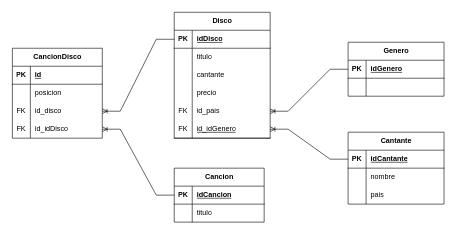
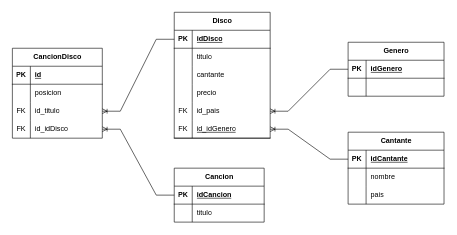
  <mxCell id="0" />
  <mxCell id="1" parent="0" />
  <mxCell id="2" value="Cancion" style="shape=table;startSize=30;container=1;collapsible=1;childLayout=tableLayout;fixedRows=1;rowLines=0;fontStyle=1;align=center;resizeLast=1;html=1;" vertex="1" parent="1"><mxGeometry x="290" y="280" width="150" height="90" as="geometry" /></mxCell>
  <mxCell id="3" value="" style="shape=tableRow;horizontal=0;startSize=0;swimlaneHead=0;swimlaneBody=0;fillColor=none;collapsible=0;dropTarget=0;points=[[0,0.5],[1,0.5]];portConstraint=eastwest;top=0;left=0;right=0;bottom=1;" vertex="1" parent="2"><mxGeometry y="30" width="150" height="30" as="geometry" /></mxCell>
  <mxCell id="4" value="PK" style="shape=partialRectangle;connectable=0;fillColor=none;top=0;left=0;bottom=0;right=0;fontStyle=1;overflow=hidden;whiteSpace=wrap;html=1;" vertex="1" parent="3"><mxGeometry width="30" height="30" as="geometry"><mxRectangle width="30" height="30" as="alternateBounds" /></mxGeometry></mxCell>
  <mxCell id="5" value="idCancion" style="shape=partialRectangle;connectable=0;fillColor=none;top=0;left=0;bottom=0;right=0;align=left;spacingLeft=6;fontStyle=5;overflow=hidden;whiteSpace=wrap;html=1;" vertex="1" parent="3"><mxGeometry x="30" width="120" height="30" as="geometry"><mxRectangle width="120" height="30" as="alternateBounds" /></mxGeometry></mxCell>
  <mxCell id="6" value="" style="shape=tableRow;horizontal=0;startSize=0;swimlaneHead=0;swimlaneBody=0;fillColor=none;collapsible=0;dropTarget=0;points=[[0,0.5],[1,0.5]];portConstraint=eastwest;top=0;left=0;right=0;bottom=0;" vertex="1" parent="2"><mxGeometry y="60" width="150" height="30" as="geometry" /></mxCell>
  <mxCell id="7" value="" style="shape=partialRectangle;connectable=0;fillColor=none;top=0;left=0;bottom=0;right=0;editable=1;overflow=hidden;whiteSpace=wrap;html=1;" vertex="1" parent="6"><mxGeometry width="30" height="30" as="geometry"><mxRectangle width="30" height="30" as="alternateBounds" /></mxGeometry></mxCell>
  <mxCell id="8" value="titulo" style="shape=partialRectangle;connectable=0;fillColor=none;top=0;left=0;bottom=0;right=0;align=left;spacingLeft=6;overflow=hidden;whiteSpace=wrap;html=1;" vertex="1" parent="6"><mxGeometry x="30" width="120" height="30" as="geometry"><mxRectangle width="120" height="30" as="alternateBounds" /></mxGeometry></mxCell>
  <mxCell id="9" value="Disco" style="shape=table;startSize=30;container=1;collapsible=1;childLayout=tableLayout;fixedRows=1;rowLines=0;fontStyle=1;align=center;resizeLast=1;html=1;" vertex="1" parent="1"><mxGeometry x="290" y="20" width="160" height="210" as="geometry" /></mxCell>
  <mxCell id="10" value="" style="shape=tableRow;horizontal=0;startSize=0;swimlaneHead=0;swimlaneBody=0;fillColor=none;collapsible=0;dropTarget=0;points=[[0,0.5],[1,0.5]];portConstraint=eastwest;top=0;left=0;right=0;bottom=1;" vertex="1" parent="9"><mxGeometry y="30" width="160" height="30" as="geometry" /></mxCell>
  <mxCell id="11" value="PK" style="shape=partialRectangle;connectable=0;fillColor=none;top=0;left=0;bottom=0;right=0;fontStyle=1;overflow=hidden;whiteSpace=wrap;html=1;" vertex="1" parent="10"><mxGeometry width="30" height="30" as="geometry"><mxRectangle width="30" height="30" as="alternateBounds" /></mxGeometry></mxCell>
  <mxCell id="12" value="idDisco" style="shape=partialRectangle;connectable=0;fillColor=none;top=0;left=0;bottom=0;right=0;align=left;spacingLeft=6;fontStyle=5;overflow=hidden;whiteSpace=wrap;html=1;" vertex="1" parent="10"><mxGeometry x="30" width="130" height="30" as="geometry"><mxRectangle width="130" height="30" as="alternateBounds" /></mxGeometry></mxCell>
  <mxCell id="13" value="" style="shape=tableRow;horizontal=0;startSize=0;swimlaneHead=0;swimlaneBody=0;fillColor=none;collapsible=0;dropTarget=0;points=[[0,0.5],[1,0.5]];portConstraint=eastwest;top=0;left=0;right=0;bottom=0;" vertex="1" parent="9"><mxGeometry y="60" width="160" height="30" as="geometry" /></mxCell>
  <mxCell id="14" value="" style="shape=partialRectangle;connectable=0;fillColor=none;top=0;left=0;bottom=0;right=0;editable=1;overflow=hidden;whiteSpace=wrap;html=1;" vertex="1" parent="13"><mxGeometry width="30" height="30" as="geometry"><mxRectangle width="30" height="30" as="alternateBounds" /></mxGeometry></mxCell>
  <mxCell id="15" value="titulo" style="shape=partialRectangle;connectable=0;fillColor=none;top=0;left=0;bottom=0;right=0;align=left;spacingLeft=6;overflow=hidden;whiteSpace=wrap;html=1;" vertex="1" parent="13"><mxGeometry x="30" width="130" height="30" as="geometry"><mxRectangle width="130" height="30" as="alternateBounds" /></mxGeometry></mxCell>
  <mxCell id="16" value="" style="shape=tableRow;horizontal=0;startSize=0;swimlaneHead=0;swimlaneBody=0;fillColor=none;collapsible=0;dropTarget=0;points=[[0,0.5],[1,0.5]];portConstraint=eastwest;top=0;left=0;right=0;bottom=0;" vertex="1" parent="9"><mxGeometry y="90" width="160" height="30" as="geometry" /></mxCell>
  <mxCell id="17" value="" style="shape=partialRectangle;connectable=0;fillColor=none;top=0;left=0;bottom=0;right=0;editable=1;overflow=hidden;whiteSpace=wrap;html=1;" vertex="1" parent="16"><mxGeometry width="30" height="30" as="geometry"><mxRectangle width="30" height="30" as="alternateBounds" /></mxGeometry></mxCell>
  <mxCell id="18" value="cantante" style="shape=partialRectangle;connectable=0;fillColor=none;top=0;left=0;bottom=0;right=0;align=left;spacingLeft=6;overflow=hidden;whiteSpace=wrap;html=1;" vertex="1" parent="16"><mxGeometry x="30" width="130" height="30" as="geometry"><mxRectangle width="130" height="30" as="alternateBounds" /></mxGeometry></mxCell>
  <mxCell id="19" value="" style="shape=tableRow;horizontal=0;startSize=0;swimlaneHead=0;swimlaneBody=0;fillColor=none;collapsible=0;dropTarget=0;points=[[0,0.5],[1,0.5]];portConstraint=eastwest;top=0;left=0;right=0;bottom=0;" vertex="1" parent="9"><mxGeometry y="120" width="160" height="30" as="geometry" /></mxCell>
  <mxCell id="20" value="" style="shape=partialRectangle;connectable=0;fillColor=none;top=0;left=0;bottom=0;right=0;editable=1;overflow=hidden;whiteSpace=wrap;html=1;" vertex="1" parent="19"><mxGeometry width="30" height="30" as="geometry"><mxRectangle width="30" height="30" as="alternateBounds" /></mxGeometry></mxCell>
  <mxCell id="21" value="precio" style="shape=partialRectangle;connectable=0;fillColor=none;top=0;left=0;bottom=0;right=0;align=left;spacingLeft=6;overflow=hidden;whiteSpace=wrap;html=1;" vertex="1" parent="19"><mxGeometry x="30" width="130" height="30" as="geometry"><mxRectangle width="130" height="30" as="alternateBounds" /></mxGeometry></mxCell>
  <mxCell id="22" value="" style="shape=tableRow;horizontal=0;startSize=0;swimlaneHead=0;swimlaneBody=0;fillColor=none;collapsible=0;dropTarget=0;points=[[0,0.5],[1,0.5]];portConstraint=eastwest;top=0;left=0;right=0;bottom=0;" vertex="1" parent="9"><mxGeometry y="150" width="160" height="30" as="geometry" /></mxCell>
  <mxCell id="23" value="FK" style="shape=partialRectangle;connectable=0;fillColor=none;top=0;left=0;bottom=0;right=0;editable=1;overflow=hidden;whiteSpace=wrap;html=1;" vertex="1" parent="22"><mxGeometry width="30" height="30" as="geometry"><mxRectangle width="30" height="30" as="alternateBounds" /></mxGeometry></mxCell>
  <mxCell id="24" value="id_pais" style="shape=partialRectangle;connectable=0;fillColor=none;top=0;left=0;bottom=0;right=0;align=left;spacingLeft=6;overflow=hidden;whiteSpace=wrap;html=1;" vertex="1" parent="22"><mxGeometry x="30" width="130" height="30" as="geometry"><mxRectangle width="130" height="30" as="alternateBounds" /></mxGeometry></mxCell>
  <mxCell id="25" value="" style="shape=tableRow;horizontal=0;startSize=0;swimlaneHead=0;swimlaneBody=0;fillColor=none;collapsible=0;dropTarget=0;points=[[0,0.5],[1,0.5]];portConstraint=eastwest;top=0;left=0;right=0;bottom=1;" vertex="1" parent="9"><mxGeometry y="180" width="160" height="30" as="geometry" /></mxCell>
  <mxCell id="26" value="&lt;span style=&quot;font-weight: normal;&quot;&gt;FK&lt;/span&gt;" style="shape=partialRectangle;connectable=0;fillColor=none;top=0;left=0;bottom=0;right=0;fontStyle=1;overflow=hidden;whiteSpace=wrap;html=1;" vertex="1" parent="25"><mxGeometry width="30" height="30" as="geometry"><mxRectangle width="30" height="30" as="alternateBounds" /></mxGeometry></mxCell>
  <mxCell id="27" value="id_idGenero" style="shape=partialRectangle;connectable=0;fillColor=none;top=0;left=0;bottom=0;right=0;align=left;spacingLeft=6;fontStyle=4;overflow=hidden;whiteSpace=wrap;html=1;" vertex="1" parent="25"><mxGeometry x="30" width="130" height="30" as="geometry"><mxRectangle width="130" height="30" as="alternateBounds" /></mxGeometry></mxCell>
  <mxCell id="28" value="Genero" style="shape=table;startSize=30;container=1;collapsible=1;childLayout=tableLayout;fixedRows=1;rowLines=0;fontStyle=1;align=center;resizeLast=1;html=1;" vertex="1" parent="1"><mxGeometry x="580" y="70" width="160" height="90" as="geometry" /></mxCell>
  <mxCell id="29" value="" style="shape=tableRow;horizontal=0;startSize=0;swimlaneHead=0;swimlaneBody=0;fillColor=none;collapsible=0;dropTarget=0;points=[[0,0.5],[1,0.5]];portConstraint=eastwest;top=0;left=0;right=0;bottom=1;" vertex="1" parent="28"><mxGeometry y="30" width="160" height="30" as="geometry" /></mxCell>
  <mxCell id="30" value="PK" style="shape=partialRectangle;connectable=0;fillColor=none;top=0;left=0;bottom=0;right=0;fontStyle=1;overflow=hidden;whiteSpace=wrap;html=1;" vertex="1" parent="29"><mxGeometry width="30" height="30" as="geometry"><mxRectangle width="30" height="30" as="alternateBounds" /></mxGeometry></mxCell>
  <mxCell id="31" value="idGenero" style="shape=partialRectangle;connectable=0;fillColor=none;top=0;left=0;bottom=0;right=0;align=left;spacingLeft=6;fontStyle=5;overflow=hidden;whiteSpace=wrap;html=1;" vertex="1" parent="29"><mxGeometry x="30" width="130" height="30" as="geometry"><mxRectangle width="130" height="30" as="alternateBounds" /></mxGeometry></mxCell>
  <mxCell id="32" value="" style="shape=tableRow;horizontal=0;startSize=0;swimlaneHead=0;swimlaneBody=0;fillColor=none;collapsible=0;dropTarget=0;points=[[0,0.5],[1,0.5]];portConstraint=eastwest;top=0;left=0;right=0;bottom=0;" vertex="1" parent="28"><mxGeometry y="60" width="160" height="30" as="geometry" /></mxCell>
  <mxCell id="33" value="" style="shape=partialRectangle;connectable=0;fillColor=none;top=0;left=0;bottom=0;right=0;editable=1;overflow=hidden;whiteSpace=wrap;html=1;" vertex="1" parent="32"><mxGeometry width="30" height="30" as="geometry"><mxRectangle width="30" height="30" as="alternateBounds" /></mxGeometry></mxCell>
  <mxCell id="34" value="" style="shape=partialRectangle;connectable=0;fillColor=none;top=0;left=0;bottom=0;right=0;align=left;spacingLeft=6;overflow=hidden;whiteSpace=wrap;html=1;" vertex="1" parent="32"><mxGeometry x="30" width="130" height="30" as="geometry"><mxRectangle width="130" height="30" as="alternateBounds" /></mxGeometry></mxCell>
  <mxCell id="35" value="Cantante" style="shape=table;startSize=30;container=1;collapsible=1;childLayout=tableLayout;fixedRows=1;rowLines=0;fontStyle=1;align=center;resizeLast=1;html=1;" vertex="1" parent="1"><mxGeometry x="580" y="220" width="160" height="120" as="geometry" /></mxCell>
  <mxCell id="36" value="" style="shape=tableRow;horizontal=0;startSize=0;swimlaneHead=0;swimlaneBody=0;fillColor=none;collapsible=0;dropTarget=0;points=[[0,0.5],[1,0.5]];portConstraint=eastwest;top=0;left=0;right=0;bottom=1;" vertex="1" parent="35"><mxGeometry y="30" width="160" height="30" as="geometry" /></mxCell>
  <mxCell id="37" value="PK" style="shape=partialRectangle;connectable=0;fillColor=none;top=0;left=0;bottom=0;right=0;fontStyle=1;overflow=hidden;whiteSpace=wrap;html=1;" vertex="1" parent="36"><mxGeometry width="30" height="30" as="geometry"><mxRectangle width="30" height="30" as="alternateBounds" /></mxGeometry></mxCell>
  <mxCell id="38" value="idCantante" style="shape=partialRectangle;connectable=0;fillColor=none;top=0;left=0;bottom=0;right=0;align=left;spacingLeft=6;fontStyle=5;overflow=hidden;whiteSpace=wrap;html=1;" vertex="1" parent="36"><mxGeometry x="30" width="130" height="30" as="geometry"><mxRectangle width="130" height="30" as="alternateBounds" /></mxGeometry></mxCell>
  <mxCell id="39" value="" style="shape=tableRow;horizontal=0;startSize=0;swimlaneHead=0;swimlaneBody=0;fillColor=none;collapsible=0;dropTarget=0;points=[[0,0.5],[1,0.5]];portConstraint=eastwest;top=0;left=0;right=0;bottom=0;" vertex="1" parent="35"><mxGeometry y="60" width="160" height="30" as="geometry" /></mxCell>
  <mxCell id="40" value="" style="shape=partialRectangle;connectable=0;fillColor=none;top=0;left=0;bottom=0;right=0;editable=1;overflow=hidden;whiteSpace=wrap;html=1;" vertex="1" parent="39"><mxGeometry width="30" height="30" as="geometry"><mxRectangle width="30" height="30" as="alternateBounds" /></mxGeometry></mxCell>
  <mxCell id="41" value="nombre" style="shape=partialRectangle;connectable=0;fillColor=none;top=0;left=0;bottom=0;right=0;align=left;spacingLeft=6;overflow=hidden;whiteSpace=wrap;html=1;" vertex="1" parent="39"><mxGeometry x="30" width="130" height="30" as="geometry"><mxRectangle width="130" height="30" as="alternateBounds" /></mxGeometry></mxCell>
  <mxCell id="42" value="" style="shape=tableRow;horizontal=0;startSize=0;swimlaneHead=0;swimlaneBody=0;fillColor=none;collapsible=0;dropTarget=0;points=[[0,0.5],[1,0.5]];portConstraint=eastwest;top=0;left=0;right=0;bottom=0;" vertex="1" parent="35"><mxGeometry y="90" width="160" height="30" as="geometry" /></mxCell>
  <mxCell id="43" value="" style="shape=partialRectangle;connectable=0;fillColor=none;top=0;left=0;bottom=0;right=0;editable=1;overflow=hidden;whiteSpace=wrap;html=1;" vertex="1" parent="42"><mxGeometry width="30" height="30" as="geometry"><mxRectangle width="30" height="30" as="alternateBounds" /></mxGeometry></mxCell>
  <mxCell id="44" value="pais" style="shape=partialRectangle;connectable=0;fillColor=none;top=0;left=0;bottom=0;right=0;align=left;spacingLeft=6;overflow=hidden;whiteSpace=wrap;html=1;" vertex="1" parent="42"><mxGeometry x="30" width="130" height="30" as="geometry"><mxRectangle width="130" height="30" as="alternateBounds" /></mxGeometry></mxCell>
  <mxCell id="45" value="CancionDisco" style="shape=table;startSize=30;container=1;collapsible=1;childLayout=tableLayout;fixedRows=1;rowLines=0;fontStyle=1;align=center;resizeLast=1;html=1;" vertex="1" parent="1"><mxGeometry x="20" y="80" width="150" height="150" as="geometry" /></mxCell>
  <mxCell id="46" value="" style="shape=tableRow;horizontal=0;startSize=0;swimlaneHead=0;swimlaneBody=0;fillColor=none;collapsible=0;dropTarget=0;points=[[0,0.5],[1,0.5]];portConstraint=eastwest;top=0;left=0;right=0;bottom=1;" vertex="1" parent="45"><mxGeometry y="30" width="150" height="30" as="geometry" /></mxCell>
  <mxCell id="47" value="PK" style="shape=partialRectangle;connectable=0;fillColor=none;top=0;left=0;bottom=0;right=0;fontStyle=1;overflow=hidden;whiteSpace=wrap;html=1;" vertex="1" parent="46"><mxGeometry width="30" height="30" as="geometry"><mxRectangle width="30" height="30" as="alternateBounds" /></mxGeometry></mxCell>
  <mxCell id="48" value="id" style="shape=partialRectangle;connectable=0;fillColor=none;top=0;left=0;bottom=0;right=0;align=left;spacingLeft=6;fontStyle=5;overflow=hidden;whiteSpace=wrap;html=1;" vertex="1" parent="46"><mxGeometry x="30" width="120" height="30" as="geometry"><mxRectangle width="120" height="30" as="alternateBounds" /></mxGeometry></mxCell>
  <mxCell id="49" value="" style="shape=tableRow;horizontal=0;startSize=0;swimlaneHead=0;swimlaneBody=0;fillColor=none;collapsible=0;dropTarget=0;points=[[0,0.5],[1,0.5]];portConstraint=eastwest;top=0;left=0;right=0;bottom=0;" vertex="1" parent="45"><mxGeometry y="60" width="150" height="30" as="geometry" /></mxCell>
  <mxCell id="50" value="" style="shape=partialRectangle;connectable=0;fillColor=none;top=0;left=0;bottom=0;right=0;editable=1;overflow=hidden;whiteSpace=wrap;html=1;" vertex="1" parent="49"><mxGeometry width="30" height="30" as="geometry"><mxRectangle width="30" height="30" as="alternateBounds" /></mxGeometry></mxCell>
  <mxCell id="51" value="posicion" style="shape=partialRectangle;connectable=0;fillColor=none;top=0;left=0;bottom=0;right=0;align=left;spacingLeft=6;overflow=hidden;whiteSpace=wrap;html=1;" vertex="1" parent="49"><mxGeometry x="30" width="120" height="30" as="geometry"><mxRectangle width="120" height="30" as="alternateBounds" /></mxGeometry></mxCell>
  <mxCell id="52" value="" style="shape=tableRow;horizontal=0;startSize=0;swimlaneHead=0;swimlaneBody=0;fillColor=none;collapsible=0;dropTarget=0;points=[[0,0.5],[1,0.5]];portConstraint=eastwest;top=0;left=0;right=0;bottom=0;" vertex="1" parent="45"><mxGeometry y="90" width="150" height="30" as="geometry" /></mxCell>
  <mxCell id="53" value="FK" style="shape=partialRectangle;connectable=0;fillColor=none;top=0;left=0;bottom=0;right=0;editable=1;overflow=hidden;whiteSpace=wrap;html=1;" vertex="1" parent="52"><mxGeometry width="30" height="30" as="geometry"><mxRectangle width="30" height="30" as="alternateBounds" /></mxGeometry></mxCell>
- <mxCell id="54" value="id_disco" style="shape=partialRectangle;connectable=0;fillColor=none;top=0;left=0;bottom=0;right=0;align=left;spacingLeft=6;overflow=hidden;whiteSpace=wrap;html=1;" vertex="1" parent="52"><mxGeometry x="30" width="120" height="30" as="geometry"><mxRectangle width="120" height="30" as="alternateBounds" /></mxGeometry></mxCell>
+ <mxCell id="54" value="id_titulo" style="shape=partialRectangle;connectable=0;fillColor=none;top=0;left=0;bottom=0;right=0;align=left;spacingLeft=6;overflow=hidden;whiteSpace=wrap;html=1;" vertex="1" parent="52"><mxGeometry x="30" width="120" height="30" as="geometry"><mxRectangle width="120" height="30" as="alternateBounds" /></mxGeometry></mxCell>
  <mxCell id="55" value="" style="shape=tableRow;horizontal=0;startSize=0;swimlaneHead=0;swimlaneBody=0;fillColor=none;collapsible=0;dropTarget=0;points=[[0,0.5],[1,0.5]];portConstraint=eastwest;top=0;left=0;right=0;bottom=0;" vertex="1" parent="45"><mxGeometry y="120" width="150" height="30" as="geometry" /></mxCell>
  <mxCell id="56" value="FK" style="shape=partialRectangle;connectable=0;fillColor=none;top=0;left=0;bottom=0;right=0;editable=1;overflow=hidden;whiteSpace=wrap;html=1;" vertex="1" parent="55"><mxGeometry width="30" height="30" as="geometry"><mxRectangle width="30" height="30" as="alternateBounds" /></mxGeometry></mxCell>
  <mxCell id="57" value="id_idDisco" style="shape=partialRectangle;connectable=0;fillColor=none;top=0;left=0;bottom=0;right=0;align=left;spacingLeft=6;overflow=hidden;whiteSpace=wrap;html=1;" vertex="1" parent="55"><mxGeometry x="30" width="120" height="30" as="geometry"><mxRectangle width="120" height="30" as="alternateBounds" /></mxGeometry></mxCell>
  <mxCell id="58" value="" style="edgeStyle=entityRelationEdgeStyle;fontSize=12;html=1;endArrow=ERoneToMany;rounded=0;startArrow=none;startFill=0;" edge="1" parent="1" source="29" target="22"><mxGeometry width="100" height="100" relative="1" as="geometry"><mxPoint x="520" y="290" as="sourcePoint" /><mxPoint x="620" y="190" as="targetPoint" /></mxGeometry></mxCell>
  <mxCell id="59" value="" style="edgeStyle=entityRelationEdgeStyle;fontSize=12;html=1;endArrow=ERoneToMany;rounded=0;startArrow=none;startFill=0;" edge="1" parent="1" source="36" target="25"><mxGeometry width="100" height="100" relative="1" as="geometry"><mxPoint x="590" y="75" as="sourcePoint" /><mxPoint x="460" y="195" as="targetPoint" /></mxGeometry></mxCell>
  <mxCell id="60" value="" style="edgeStyle=entityRelationEdgeStyle;fontSize=12;html=1;endArrow=none;startArrow=ERoneToMany;rounded=0;endFill=1;startFill=0;" edge="1" parent="1" source="52" target="10"><mxGeometry width="100" height="100" relative="1" as="geometry"><mxPoint x="180" y="290" as="sourcePoint" /><mxPoint x="280" y="190" as="targetPoint" /></mxGeometry></mxCell>
  <mxCell id="61" value="" style="edgeStyle=entityRelationEdgeStyle;fontSize=12;html=1;endArrow=none;startArrow=ERoneToMany;rounded=0;startFill=0;" edge="1" parent="1" source="55" target="3"><mxGeometry width="100" height="100" relative="1" as="geometry"><mxPoint x="170" y="235" as="sourcePoint" /><mxPoint x="300" y="75" as="targetPoint" /></mxGeometry></mxCell>
